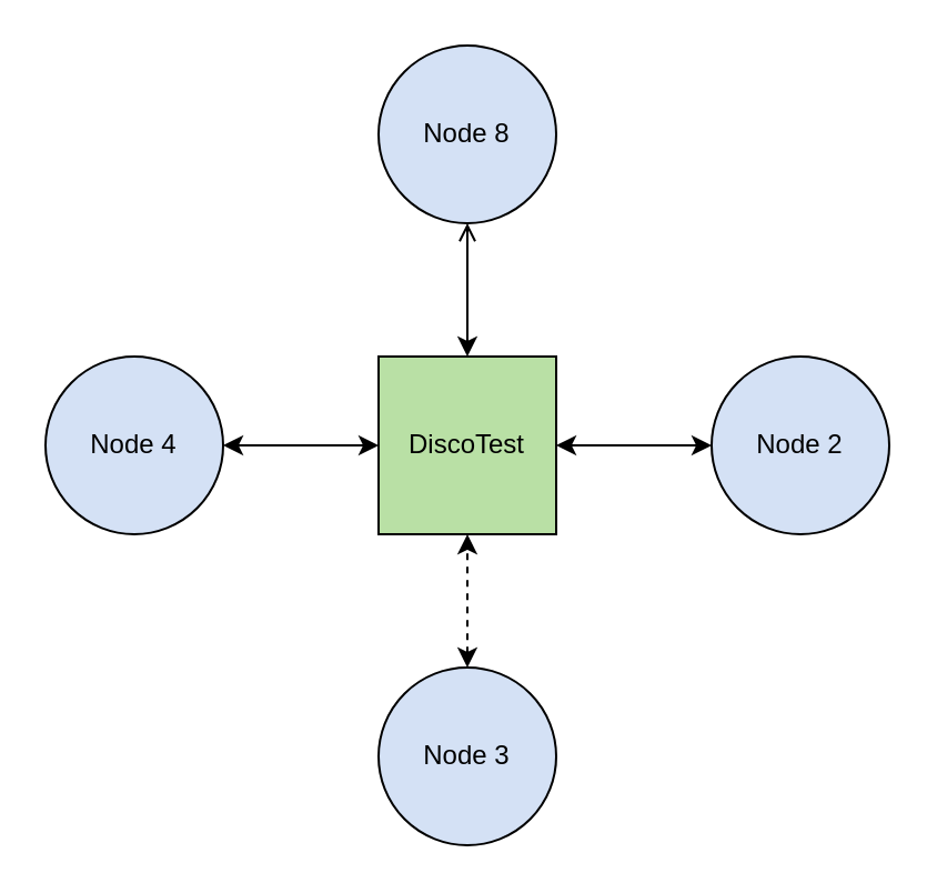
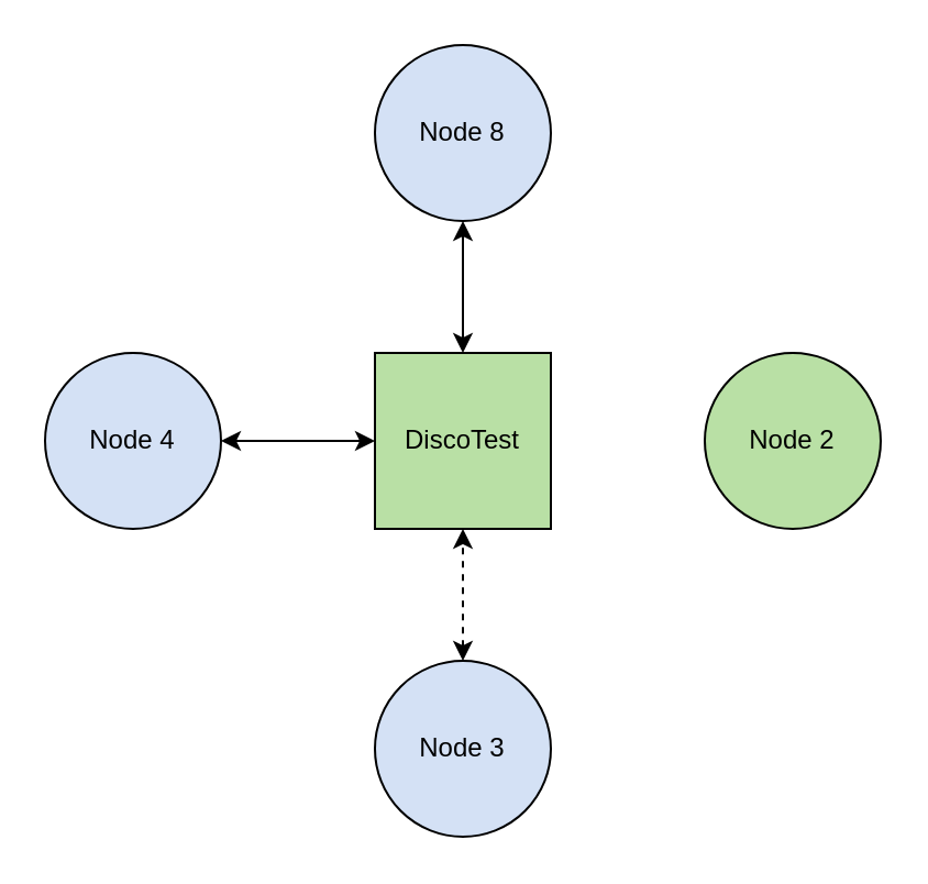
  <mxCell id="0" />
  <mxCell id="1" parent="0" />
  <mxCell id="2" value="DiscoTest" style="whiteSpace=wrap;html=1;aspect=fixed;fillColor=#B9E0A5;" parent="1" vertex="1"><mxGeometry x="170" y="160" width="80" height="80" as="geometry" /></mxCell>
  <mxCell id="3" value="Node 8" style="ellipse;whiteSpace=wrap;html=1;aspect=fixed;fillColor=#D4E1F5;" parent="1" vertex="1"><mxGeometry x="170" y="20" width="80" height="80" as="geometry" /></mxCell>
  <mxCell id="4" value="Node 3" style="ellipse;whiteSpace=wrap;html=1;aspect=fixed;fillColor=#D4E1F5;" parent="1" vertex="1"><mxGeometry x="170" y="300" width="80" height="80" as="geometry" /></mxCell>
- <mxCell id="5" value="Node 2" style="ellipse;whiteSpace=wrap;html=1;aspect=fixed;fillColor=#D4E1F5;" parent="1" vertex="1"><mxGeometry x="320" y="160" width="80" height="80" as="geometry" /></mxCell>
+ <mxCell id="5" value="Node 2" style="ellipse;whiteSpace=wrap;html=1;aspect=fixed;fillColor=#b9e0a5;" parent="1" vertex="1"><mxGeometry x="320" y="160" width="80" height="80" as="geometry" /></mxCell>
  <mxCell id="6" value="Node 4" style="ellipse;whiteSpace=wrap;html=1;aspect=fixed;fillColor=#D4E1F5;" parent="1" vertex="1"><mxGeometry x="20" y="160" width="80" height="80" as="geometry" /></mxCell>
- <mxCell id="7" value="" style="endArrow=open;startArrow=classic;html=1;entryX=0.5;entryY=1;entryDx=0;entryDy=0;exitX=0.5;exitY=0;exitDx=0;exitDy=0;" parent="1" source="2" target="3" edge="1"><mxGeometry width="50" height="50" relative="1" as="geometry"><mxPoint x="220" y="180" as="sourcePoint" /><mxPoint x="270" y="130" as="targetPoint" /></mxGeometry></mxCell>
+ <mxCell id="7" value="" style="endArrow=classic;startArrow=classic;html=1;entryX=0.5;entryY=1;entryDx=0;entryDy=0;exitX=0.5;exitY=0;exitDx=0;exitDy=0;" parent="1" source="2" target="3" edge="1"><mxGeometry width="50" height="50" relative="1" as="geometry"><mxPoint x="220" y="180" as="sourcePoint" /><mxPoint x="270" y="130" as="targetPoint" /></mxGeometry></mxCell>
  <mxCell id="8" value="" style="endArrow=classic;startArrow=classic;html=1;entryX=0.5;entryY=1;entryDx=0;entryDy=0;exitX=0.5;exitY=0;exitDx=0;exitDy=0;dashed=1;" parent="1" source="4" target="2" edge="1"><mxGeometry width="50" height="50" relative="1" as="geometry"><mxPoint x="290" y="300" as="sourcePoint" /><mxPoint x="290" y="240" as="targetPoint" /></mxGeometry></mxCell>
  <mxCell id="9" value="" style="endArrow=classic;startArrow=classic;html=1;entryX=1;entryY=0.5;entryDx=0;entryDy=0;exitX=0;exitY=0.5;exitDx=0;exitDy=0;" parent="1" source="2" target="6" edge="1"><mxGeometry width="50" height="50" relative="1" as="geometry"><mxPoint x="130" y="230" as="sourcePoint" /><mxPoint x="130" y="170" as="targetPoint" /></mxGeometry></mxCell>
- <mxCell id="10" value="" style="endArrow=classic;startArrow=classic;html=1;entryX=1;entryY=0.5;entryDx=0;entryDy=0;exitX=0;exitY=0.5;exitDx=0;exitDy=0;" parent="1" source="5" target="2" edge="1"><mxGeometry width="50" height="50" relative="1" as="geometry"><mxPoint x="320" y="230" as="sourcePoint" /><mxPoint x="250" y="230" as="targetPoint" /></mxGeometry></mxCell>
